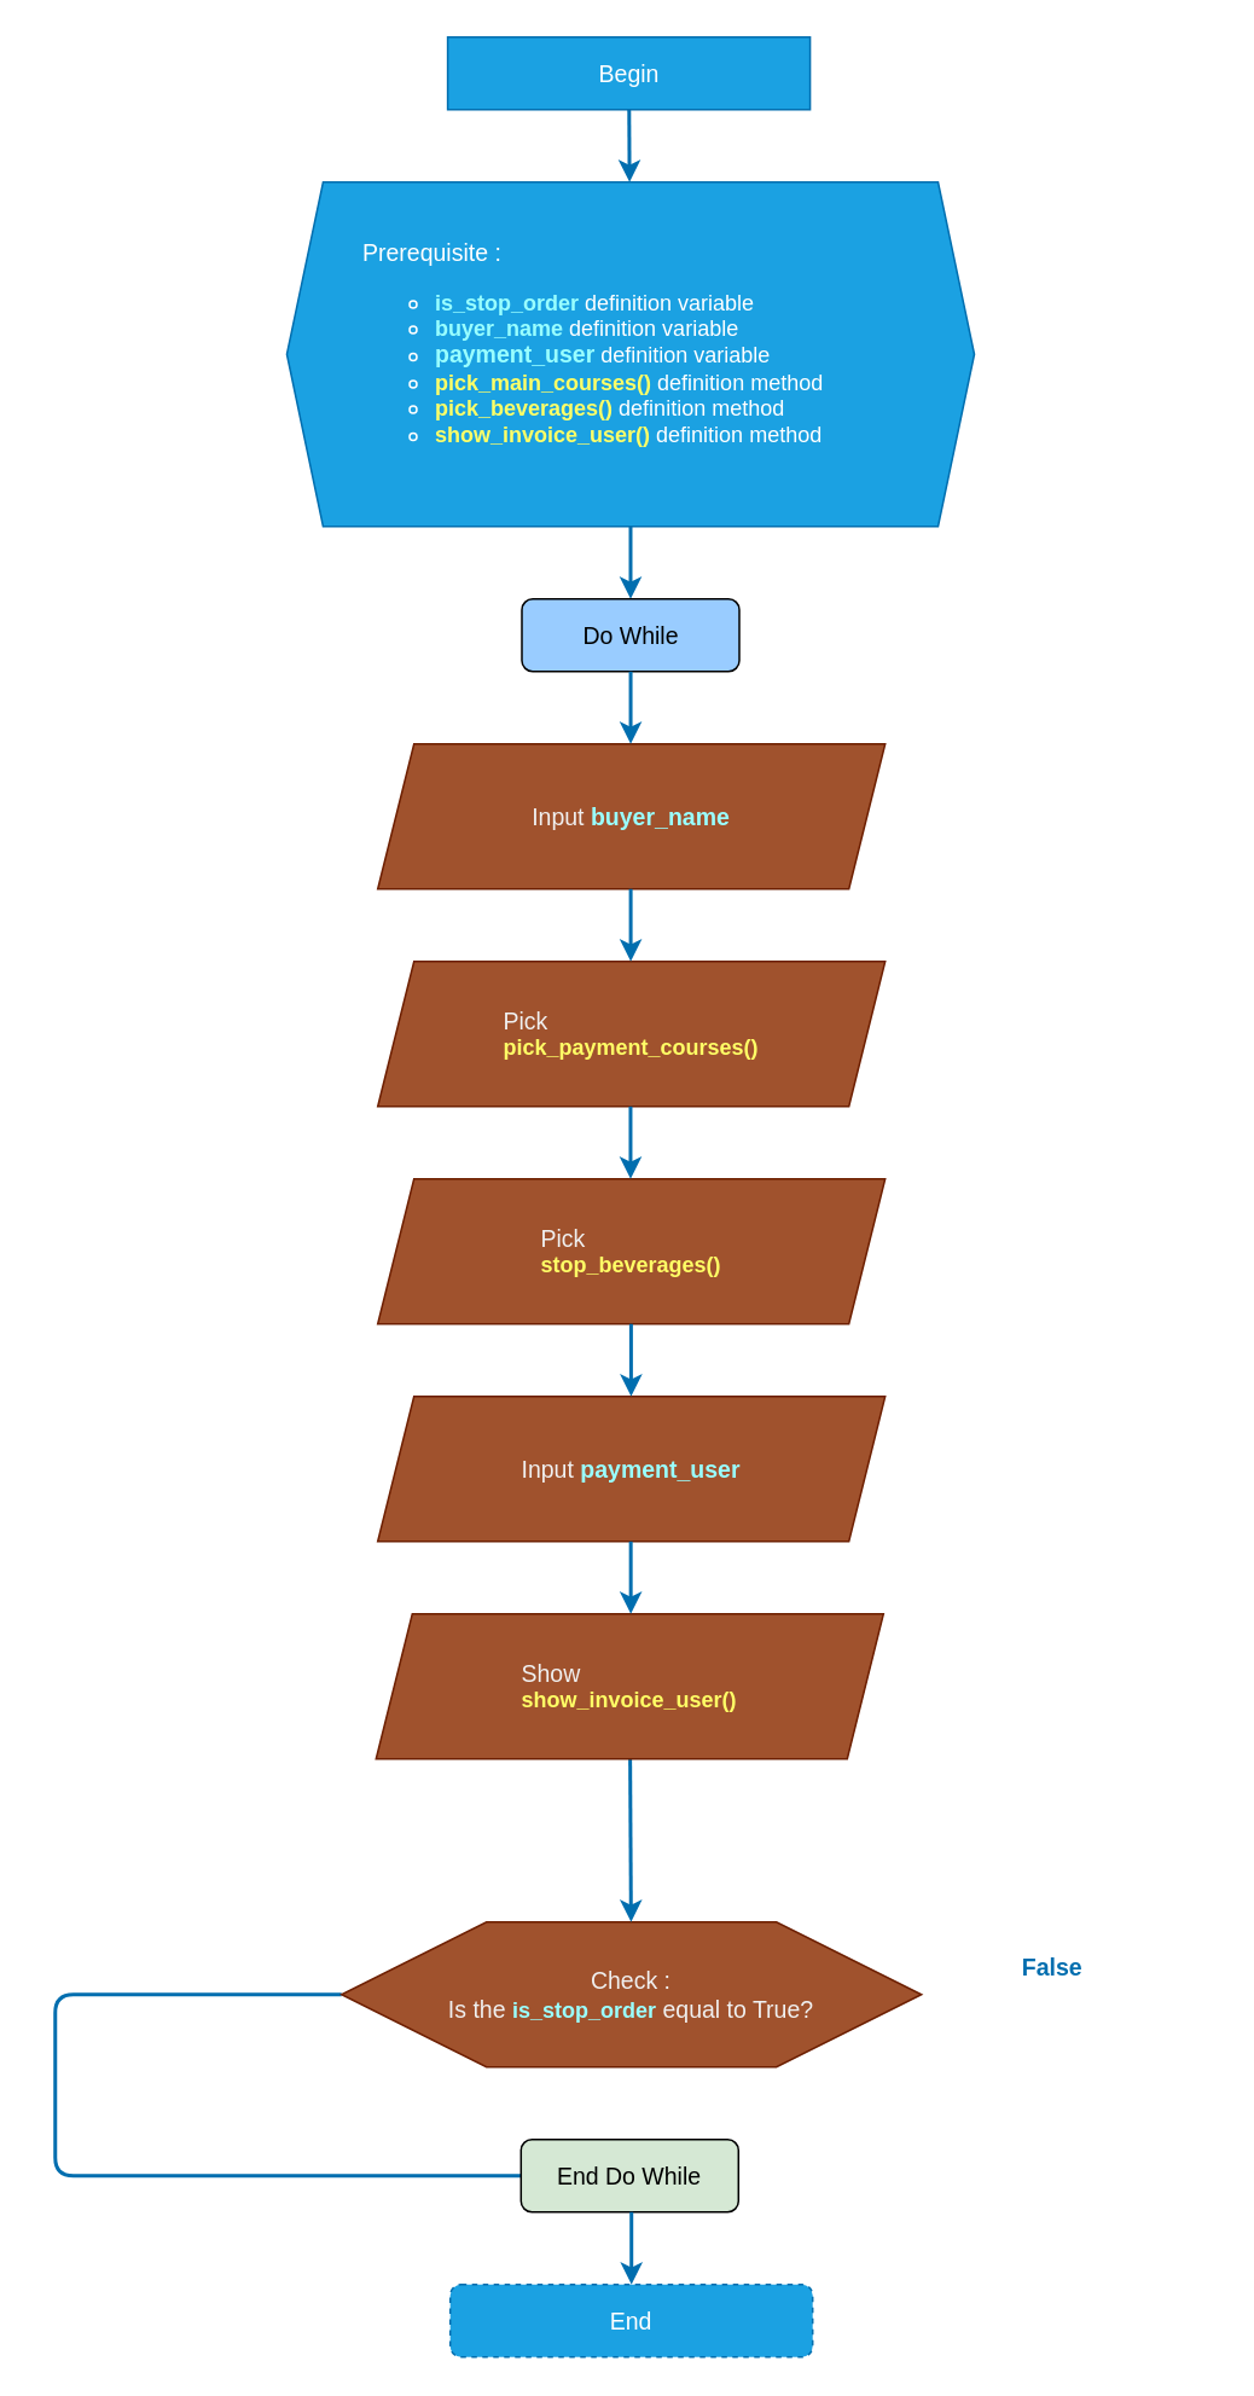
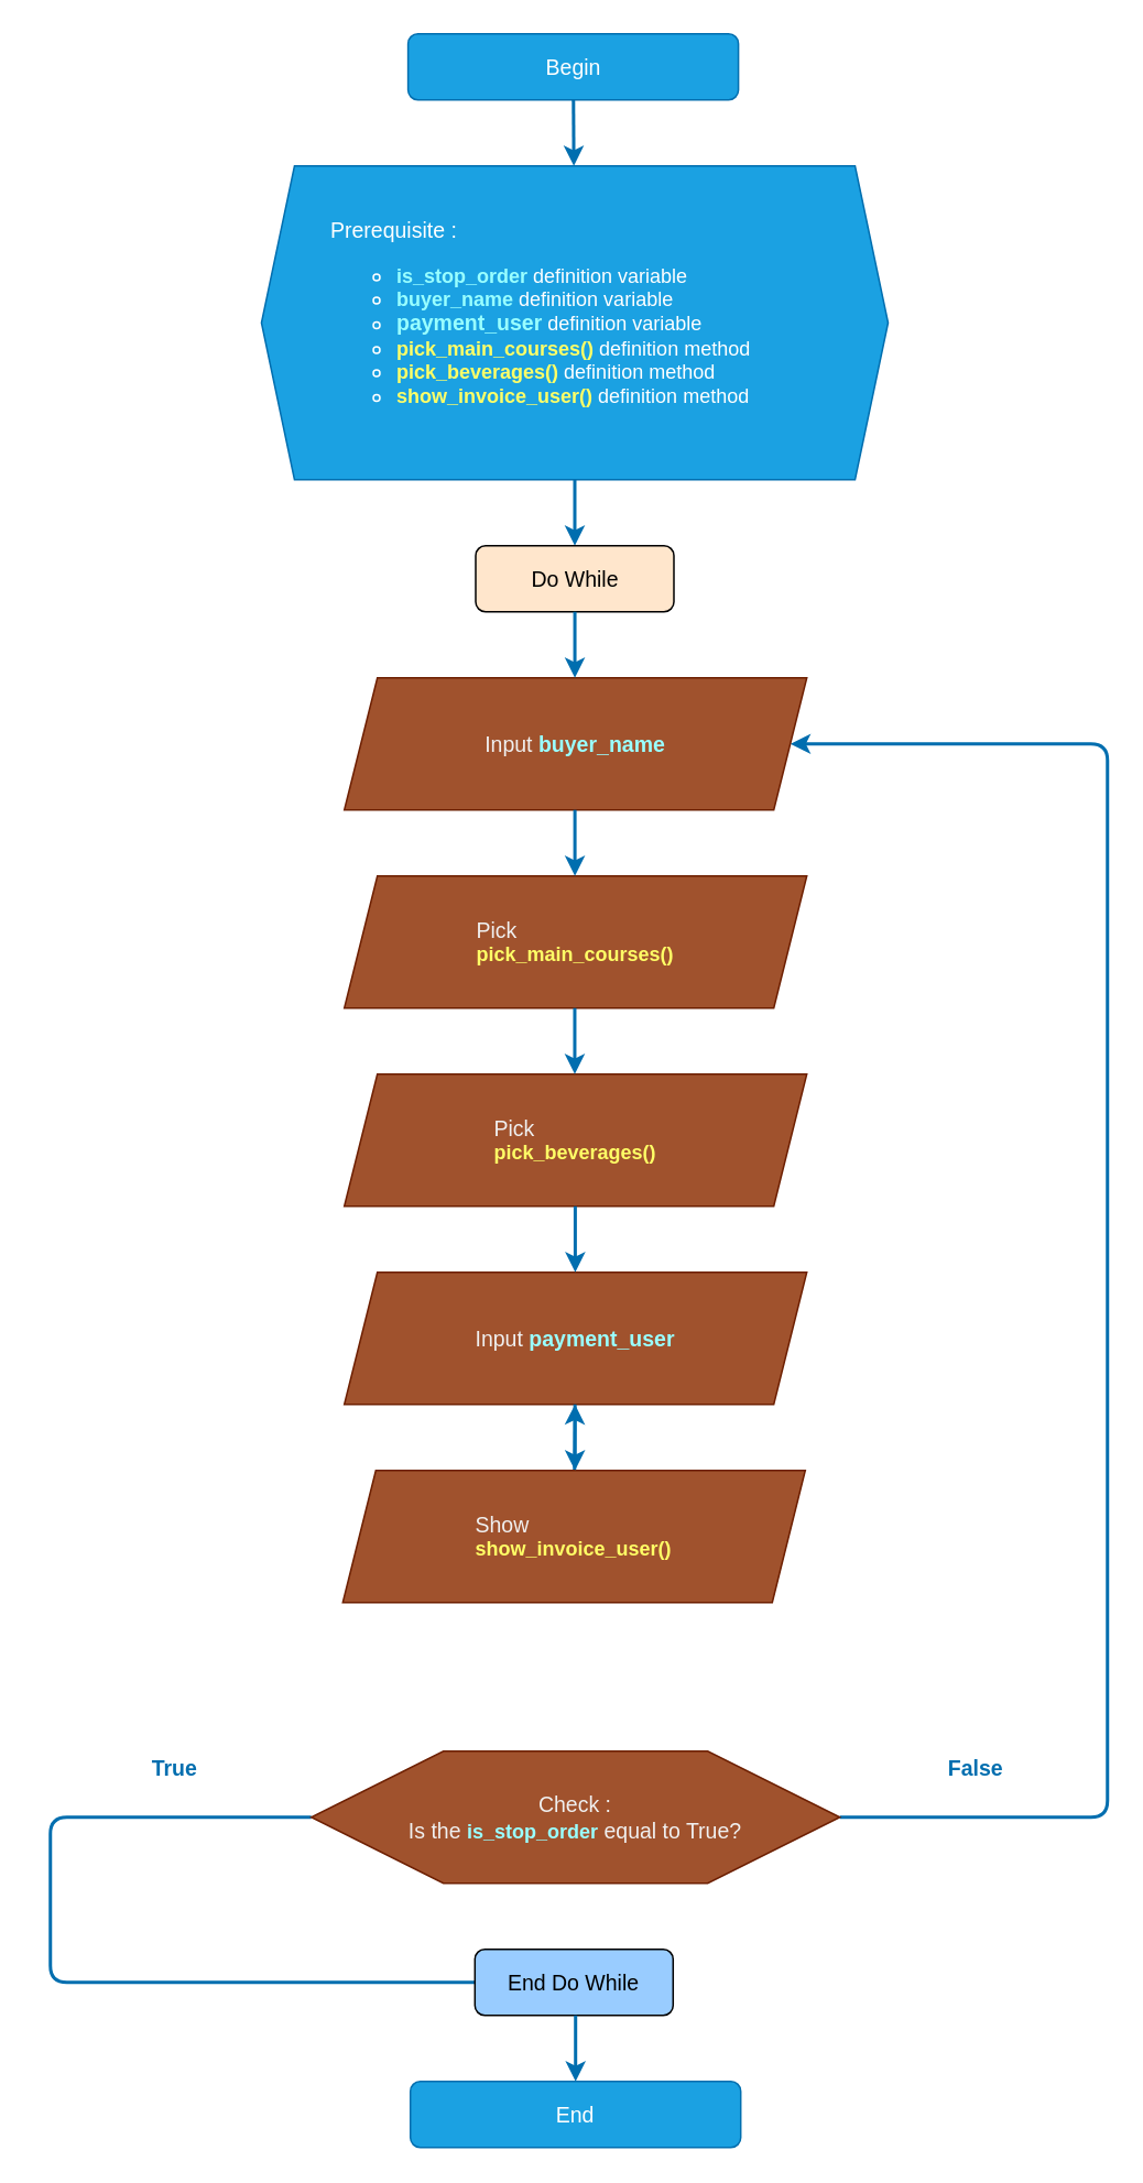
  <mxCell id="0" />
  <mxCell id="1" parent="0" />
  <mxCell id="2" value="Yes" style="edgeStyle=orthogonalEdgeStyle;rounded=0;html=1;jettySize=auto;orthogonalLoop=1;fontSize=11;endArrow=block;endFill=0;endSize=8;strokeWidth=1;shadow=0;labelBackgroundColor=none;" parent="1" edge="1"><mxGeometry y="10" relative="1" as="geometry"><mxPoint as="offset" /><mxPoint x="20" y="310" as="sourcePoint" /></mxGeometry></mxCell>
  <mxCell id="3" value="" style="edgeStyle=none;html=1;fontColor=#FFFF66;fillColor=#1ba1e2;strokeColor=#006EAF;strokeWidth=2;" parent="1" source="4" target="5" edge="1"><mxGeometry relative="1" as="geometry" /></mxCell>
- <mxCell id="4" value="&lt;font style=&quot;font-size: 13px&quot;&gt;Begin&lt;/font&gt;" style="whiteSpace=wrap;html=1;fillColor=#1ba1e2;fontColor=#ffffff;strokeColor=#006EAF;rounded=0;" parent="1" vertex="1"><mxGeometry x="246.56" y="20" width="200" height="40" as="geometry" /></mxCell>
+ <mxCell id="4" value="&lt;font style=&quot;font-size: 13px&quot;&gt;Begin&lt;/font&gt;" style="rounded=1;whiteSpace=wrap;html=1;fillColor=#1ba1e2;fontColor=#ffffff;strokeColor=#006EAF;" parent="1" vertex="1"><mxGeometry x="246.56" y="20" width="200" height="40" as="geometry" /></mxCell>
  <mxCell id="5" value="&lt;span&gt;&#09;&lt;/span&gt;&lt;span&gt;&#09;&lt;/span&gt;&lt;blockquote style=&quot;margin: 0px 0px 0px 40px ; border: none ; padding: 0px ; font-size: 13px&quot;&gt;&lt;font style=&quot;font-size: 13px&quot;&gt;Prerequisite&lt;/font&gt; :&lt;/blockquote&gt;&lt;ul&gt;&lt;ul&gt;&lt;li&gt;&lt;b&gt;&lt;font color=&quot;#99ffff&quot;&gt;is_stop_order&lt;/font&gt;&lt;/b&gt;&amp;nbsp;definition variable&lt;/li&gt;&lt;li&gt;&lt;font color=&quot;#99ffff&quot;&gt;&lt;b&gt;buyer_name&amp;nbsp;&lt;/b&gt;&lt;/font&gt;definition variable&lt;/li&gt;&lt;li&gt;&lt;font color=&quot;#99ffff&quot;&gt;&lt;b&gt;&lt;b style=&quot;font-size: 13px&quot;&gt;payment_user&lt;/b&gt;&amp;nbsp;&lt;/b&gt;&lt;/font&gt;definition variable&lt;/li&gt;&lt;li&gt;&lt;b&gt;&lt;font color=&quot;#ffff66&quot;&gt;pick_main_courses()&lt;/font&gt;&lt;/b&gt;&amp;nbsp;definition method&lt;/li&gt;&lt;li&gt;&lt;b&gt;&lt;font color=&quot;#ffff66&quot;&gt;&lt;b style=&quot;color: rgb(255 , 255 , 255)&quot;&gt;&lt;font color=&quot;#ffff66&quot;&gt;pick&lt;/font&gt;&lt;/b&gt;_beverages()&lt;/font&gt;&lt;/b&gt;&amp;nbsp;definition method&lt;/li&gt;&lt;li&gt;&lt;b&gt;&lt;font color=&quot;#ffff66&quot;&gt;show_invoice_user()&lt;/font&gt;&lt;/b&gt;&amp;nbsp;definition method&lt;/li&gt;&lt;/ul&gt;&lt;/ul&gt;" style="shape=hexagon;perimeter=hexagonPerimeter2;whiteSpace=wrap;html=1;fixedSize=1;align=left;fillColor=#1ba1e2;verticalAlign=middle;horizontal=1;fontColor=#ffffff;strokeColor=#006EAF;" parent="1" vertex="1"><mxGeometry x="157.8" y="100" width="379.38" height="190" as="geometry" /></mxCell>
  <mxCell id="6" value="" style="edgeStyle=none;html=1;fontSize=13;fontColor=#FFFF66;fillColor=#1ba1e2;strokeColor=#006EAF;strokeWidth=2;" parent="1" target="7" edge="1"><mxGeometry relative="1" as="geometry"><mxPoint x="347.5" y="290" as="sourcePoint" /></mxGeometry></mxCell>
- <mxCell id="7" value="&lt;font style=&quot;font-size: 13px&quot; color=&quot;#000000&quot;&gt;Do While&lt;/font&gt;" style="rounded=1;whiteSpace=wrap;html=1;fillColor=#99CCFF;" parent="1" vertex="1"><mxGeometry x="287.5" y="330" width="120" height="40" as="geometry" /></mxCell>
+ <mxCell id="7" value="&lt;font style=&quot;font-size: 13px&quot; color=&quot;#000000&quot;&gt;Do While&lt;/font&gt;" style="rounded=1;whiteSpace=wrap;html=1;fillColor=#ffe6cc;" parent="1" vertex="1"><mxGeometry x="287.5" y="330" width="120" height="40" as="geometry" /></mxCell>
+ <mxCell id="8" style="edgeStyle=none;html=1;exitX=1;exitY=0.5;exitDx=0;exitDy=0;strokeColor=#006EAF;strokeWidth=2;entryX=1;entryY=0.5;entryDx=0;entryDy=0;" edge="1" parent="1" source="10" target="15"><mxGeometry relative="1" as="geometry"><mxPoint x="580" y="480" as="targetPoint" /><Array as="points"><mxPoint x="670" y="1100" /><mxPoint x="670" y="760" /><mxPoint x="670" y="450" /></Array></mxGeometry></mxCell>
  <mxCell id="9" style="edgeStyle=none;html=1;exitX=0;exitY=0.5;exitDx=0;exitDy=0;entryX=0;entryY=0.5;entryDx=0;entryDy=0;strokeColor=#006EAF;strokeWidth=2;endArrow=none;" edge="1" parent="1" source="10" target="11"><mxGeometry relative="1" as="geometry"><Array as="points"><mxPoint x="30" y="1100" /><mxPoint x="30" y="1150" /><mxPoint x="30" y="1200" /></Array></mxGeometry></mxCell>
  <mxCell id="10" value="&lt;span style=&quot;color: rgb(240 , 240 , 240)&quot;&gt;Check :&lt;/span&gt;&lt;font color=&quot;#f0f0f0&quot; style=&quot;font-size: 13px&quot;&gt;&lt;br&gt;&lt;font style=&quot;font-size: 13px&quot;&gt;Is the&amp;nbsp;&lt;/font&gt;&lt;/font&gt;&lt;font style=&quot;font-size: 13px&quot;&gt;&lt;b style=&quot;font-size: 12px ; text-align: left&quot;&gt;&lt;font color=&quot;#99ffff&quot;&gt;is_stop_order&lt;/font&gt;&lt;/b&gt;&lt;font color=&quot;#f0f0f0&quot; style=&quot;font-size: 13px&quot;&gt;&amp;nbsp;equal to True?&lt;/font&gt;&lt;/font&gt;" style="shape=hexagon;perimeter=hexagonPerimeter2;whiteSpace=wrap;html=1;size=0.25;fontSize=13;fontColor=#ffffff;fillColor=#a0522d;strokeColor=#6D1F00;" parent="1" vertex="1"><mxGeometry x="187.97" y="1060" width="320" height="80" as="geometry" /></mxCell>
- <mxCell id="11" value="&lt;font style=&quot;font-size: 13px&quot; color=&quot;#000000&quot;&gt;End Do While&lt;/font&gt;" style="rounded=1;whiteSpace=wrap;html=1;fillColor=#d5e8d4;" parent="1" vertex="1"><mxGeometry x="287.03" y="1180" width="120" height="40" as="geometry" /></mxCell>
- <mxCell id="12" value="False" style="text;html=1;resizable=0;autosize=1;align=center;verticalAlign=middle;points=[];fillColor=none;strokeColor=none;rounded=0;fontSize=13;fontColor=#006EAF;fontStyle=1" parent="1" vertex="1"><mxGeometry x="555" y="1075" width="50" height="20" as="geometry" /></mxCell>
+ <mxCell id="11" value="&lt;font style=&quot;font-size: 13px&quot; color=&quot;#000000&quot;&gt;End Do While&lt;/font&gt;" style="rounded=1;whiteSpace=wrap;html=1;fillColor=#99CCFF;" parent="1" vertex="1"><mxGeometry x="287.03" y="1180" width="120" height="40" as="geometry" /></mxCell>
+ <mxCell id="12" value="False" style="text;html=1;resizable=0;autosize=1;align=center;verticalAlign=middle;points=[];fillColor=none;strokeColor=none;rounded=0;fontSize=13;fontColor=#006EAF;fontStyle=1" parent="1" vertex="1"><mxGeometry x="565" y="1060" width="50" height="20" as="geometry" /></mxCell>
  <mxCell id="13" value="" style="edgeStyle=none;html=1;fontSize=13;fontColor=#F0F0F0;fillColor=#1ba1e2;strokeColor=#006EAF;strokeWidth=2;" parent="1" target="14" edge="1"><mxGeometry relative="1" as="geometry"><mxPoint x="347.97" y="1220" as="sourcePoint" /></mxGeometry></mxCell>
- <mxCell id="14" value="&lt;font style=&quot;font-size: 13px&quot;&gt;End&lt;/font&gt;" style="rounded=1;whiteSpace=wrap;html=1;fillColor=#1BA1E2;fontColor=#ffffff;strokeColor=#006EAF;dashed=1;" parent="1" vertex="1"><mxGeometry x="247.97" y="1260" width="200" height="40" as="geometry" /></mxCell>
+ <mxCell id="14" value="&lt;font style=&quot;font-size: 13px&quot;&gt;End&lt;/font&gt;" style="rounded=1;whiteSpace=wrap;html=1;fillColor=#1BA1E2;fontColor=#ffffff;strokeColor=#006EAF;" parent="1" vertex="1"><mxGeometry x="247.97" y="1260" width="200" height="40" as="geometry" /></mxCell>
  <mxCell id="15" value="&lt;div style=&quot;text-align: left&quot;&gt;&lt;span style=&quot;font-size: 13px&quot;&gt;&lt;font color=&quot;#f0f0f0&quot;&gt;Input&lt;/font&gt;&amp;nbsp;&lt;font color=&quot;#99ffff&quot;&gt;&lt;b&gt;buyer_name&lt;/b&gt;&lt;/font&gt;&lt;/span&gt;&lt;/div&gt;" style="shape=parallelogram;perimeter=parallelogramPerimeter;whiteSpace=wrap;html=1;fixedSize=1;fontColor=#ffffff;fillColor=#a0522d;align=center;strokeColor=#6D1F00;" vertex="1" parent="1"><mxGeometry x="207.97" y="410" width="280" height="80" as="geometry" /></mxCell>
- <mxCell id="16" value="&lt;div style=&quot;text-align: left&quot;&gt;&lt;span style=&quot;font-size: 13px&quot;&gt;&lt;font color=&quot;#f0f0f0&quot;&gt;Pick&lt;/font&gt;&amp;nbsp;&lt;/span&gt;&lt;/div&gt;&lt;b style=&quot;text-align: left&quot;&gt;&lt;font color=&quot;#ffff66&quot;&gt;pick_payment_courses()&lt;/font&gt;&lt;/b&gt;" style="shape=parallelogram;perimeter=parallelogramPerimeter;whiteSpace=wrap;html=1;fixedSize=1;fontColor=#ffffff;fillColor=#a0522d;align=center;strokeColor=#6D1F00;" vertex="1" parent="1"><mxGeometry x="207.97" y="530" width="280" height="80" as="geometry" /></mxCell>
+ <mxCell id="16" value="&lt;div style=&quot;text-align: left&quot;&gt;&lt;span style=&quot;font-size: 13px&quot;&gt;&lt;font color=&quot;#f0f0f0&quot;&gt;Pick&lt;/font&gt;&amp;nbsp;&lt;/span&gt;&lt;/div&gt;&lt;b style=&quot;text-align: left&quot;&gt;&lt;font color=&quot;#ffff66&quot;&gt;pick_main_courses()&lt;/font&gt;&lt;/b&gt;" style="shape=parallelogram;perimeter=parallelogramPerimeter;whiteSpace=wrap;html=1;fixedSize=1;fontColor=#ffffff;fillColor=#a0522d;align=center;strokeColor=#6D1F00;" vertex="1" parent="1"><mxGeometry x="207.97" y="530" width="280" height="80" as="geometry" /></mxCell>
  <mxCell id="17" value="" style="edgeStyle=none;html=1;fontSize=13;fontColor=#FFFF66;fillColor=#1ba1e2;strokeColor=#006EAF;strokeWidth=2;" edge="1" parent="1"><mxGeometry relative="1" as="geometry"><mxPoint x="347.57" y="490" as="sourcePoint" /><mxPoint x="347.57" y="530" as="targetPoint" /></mxGeometry></mxCell>
- <mxCell id="18" value="&lt;div style=&quot;text-align: left&quot;&gt;&lt;span style=&quot;font-size: 13px&quot;&gt;&lt;font color=&quot;#f0f0f0&quot;&gt;Pick&lt;/font&gt;&amp;nbsp;&lt;/span&gt;&lt;/div&gt;&lt;b style=&quot;text-align: left&quot;&gt;&lt;font color=&quot;#ffff66&quot;&gt;stop_beverages()&lt;/font&gt;&lt;/b&gt;" style="shape=parallelogram;perimeter=parallelogramPerimeter;whiteSpace=wrap;html=1;fixedSize=1;fontColor=#ffffff;fillColor=#a0522d;align=center;strokeColor=#6D1F00;" vertex="1" parent="1"><mxGeometry x="207.96" y="650" width="280" height="80" as="geometry" /></mxCell>
+ <mxCell id="18" value="&lt;div style=&quot;text-align: left&quot;&gt;&lt;span style=&quot;font-size: 13px&quot;&gt;&lt;font color=&quot;#f0f0f0&quot;&gt;Pick&lt;/font&gt;&amp;nbsp;&lt;/span&gt;&lt;/div&gt;&lt;b style=&quot;text-align: left&quot;&gt;&lt;font color=&quot;#ffff66&quot;&gt;pick_beverages()&lt;/font&gt;&lt;/b&gt;" style="shape=parallelogram;perimeter=parallelogramPerimeter;whiteSpace=wrap;html=1;fixedSize=1;fontColor=#ffffff;fillColor=#a0522d;align=center;strokeColor=#6D1F00;" vertex="1" parent="1"><mxGeometry x="207.96" y="650" width="280" height="80" as="geometry" /></mxCell>
  <mxCell id="19" value="" style="edgeStyle=none;html=1;fontSize=13;fontColor=#FFFF66;fillColor=#1ba1e2;strokeColor=#006EAF;strokeWidth=2;" edge="1" parent="1"><mxGeometry relative="1" as="geometry"><mxPoint x="347.48" y="610" as="sourcePoint" /><mxPoint x="347.48" y="650" as="targetPoint" /></mxGeometry></mxCell>
  <mxCell id="20" value="&lt;div style=&quot;text-align: left&quot;&gt;&lt;span style=&quot;font-size: 13px&quot;&gt;&lt;font color=&quot;#f0f0f0&quot;&gt;Input&lt;/font&gt;&amp;nbsp;&lt;font color=&quot;#99ffff&quot;&gt;&lt;b&gt;payment_user&lt;/b&gt;&lt;/font&gt;&lt;/span&gt;&lt;/div&gt;" style="shape=parallelogram;perimeter=parallelogramPerimeter;whiteSpace=wrap;html=1;fixedSize=1;fontColor=#ffffff;fillColor=#a0522d;align=center;strokeColor=#6D1F00;" vertex="1" parent="1"><mxGeometry x="207.96" y="770" width="280" height="80" as="geometry" /></mxCell>
  <mxCell id="21" value="" style="edgeStyle=none;html=1;fontSize=13;fontColor=#FFFF66;fillColor=#1ba1e2;strokeColor=#006EAF;strokeWidth=2;" edge="1" parent="1"><mxGeometry relative="1" as="geometry"><mxPoint x="347.77" y="730" as="sourcePoint" /><mxPoint x="347.77" y="770" as="targetPoint" /></mxGeometry></mxCell>
- <mxCell id="22" value="" style="edgeStyle=none;html=1;strokeColor=#006EAF;strokeWidth=2;" edge="1" parent="1" source="23" target="10"><mxGeometry relative="1" as="geometry" /></mxCell>
+ <mxCell id="22" value="" style="edgeStyle=none;html=1;strokeColor=#006EAF;strokeWidth=2;" edge="1" parent="1" source="23" target="20"><mxGeometry relative="1" as="geometry" /></mxCell>
  <mxCell id="23" value="&lt;div style=&quot;text-align: left&quot;&gt;&lt;span style=&quot;font-size: 13px&quot;&gt;&lt;font color=&quot;#f0f0f0&quot;&gt;Show&lt;/font&gt;&amp;nbsp;&lt;/span&gt;&lt;/div&gt;&lt;b style=&quot;text-align: left&quot;&gt;&lt;font color=&quot;#ffff66&quot;&gt;show_invoice_user()&lt;/font&gt;&lt;/b&gt;" style="shape=parallelogram;perimeter=parallelogramPerimeter;whiteSpace=wrap;html=1;fixedSize=1;fontColor=#ffffff;fillColor=#a0522d;align=center;strokeColor=#6D1F00;" vertex="1" parent="1"><mxGeometry x="207.03" y="890" width="280" height="80" as="geometry" /></mxCell>
  <mxCell id="24" value="" style="edgeStyle=none;html=1;fontSize=13;fontColor=#FFFF66;fillColor=#1ba1e2;strokeColor=#006EAF;strokeWidth=2;" edge="1" parent="1"><mxGeometry relative="1" as="geometry"><mxPoint x="347.61" y="850" as="sourcePoint" /><mxPoint x="347.61" y="890" as="targetPoint" /></mxGeometry></mxCell>
  <mxCell id="25" value="" style="edgeStyle=none;html=1;fontSize=13;fontColor=#FFFF66;fillColor=#1ba1e2;strokeColor=#006EAF;strokeWidth=2;" edge="1" parent="1"><mxGeometry relative="1" as="geometry"><mxPoint x="347.54" y="370" as="sourcePoint" /><mxPoint x="347.54" y="410" as="targetPoint" /></mxGeometry></mxCell>
+ <mxCell id="26" value="True" style="text;html=1;resizable=0;autosize=1;align=center;verticalAlign=middle;points=[];fillColor=none;strokeColor=none;rounded=0;fontSize=13;fontColor=#006EAF;fontStyle=1" vertex="1" parent="1"><mxGeometry x="85" y="1060" width="40" height="20" as="geometry" /></mxCell>
